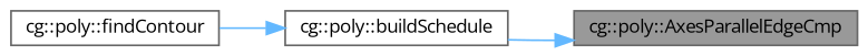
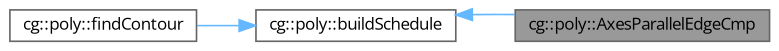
  digraph {
    fontname="Open Sans"
    rankdir=RL
    node [color=grey40 fillcolor=white fontname="Open Sans" fontsize=10 shape=box style=filled]
    edge [color=steelblue1 dir=back fontname="Open Sans" fontsize=10 labelfontname=Helvetica labelfontsize=10 style=solid]
    n1 [color=gray40 fillcolor=grey60 fontcolor=black height=0.2 label="cg::poly::AxesParallelEdgeCmp" width=0.4]
    n2 [height=0.2 label="cg::poly::buildSchedule" width=0.4]
    n3 [height=0.2 label="cg::poly::findContour" width=0.4]
-   n1 -> n2
+   n2 -> n1
    n2 -> n3
  }
